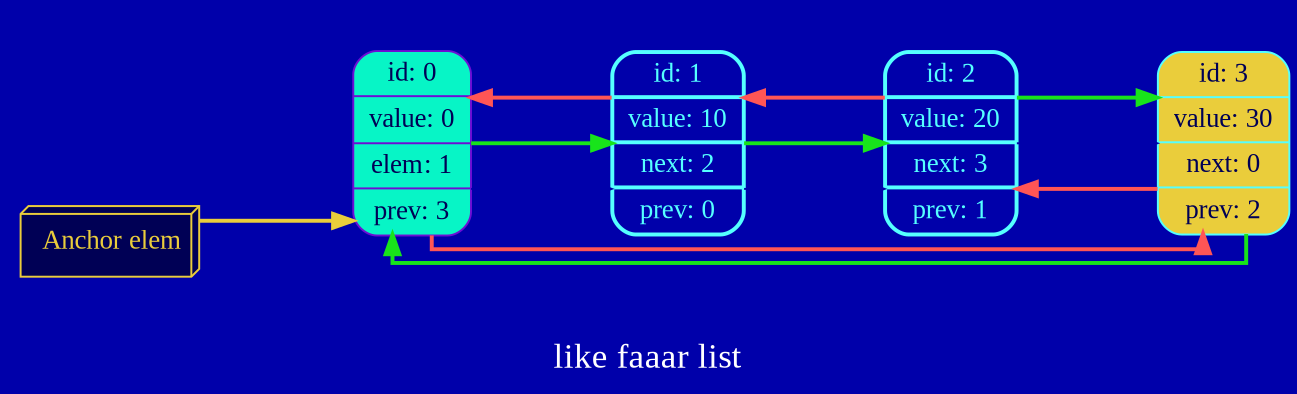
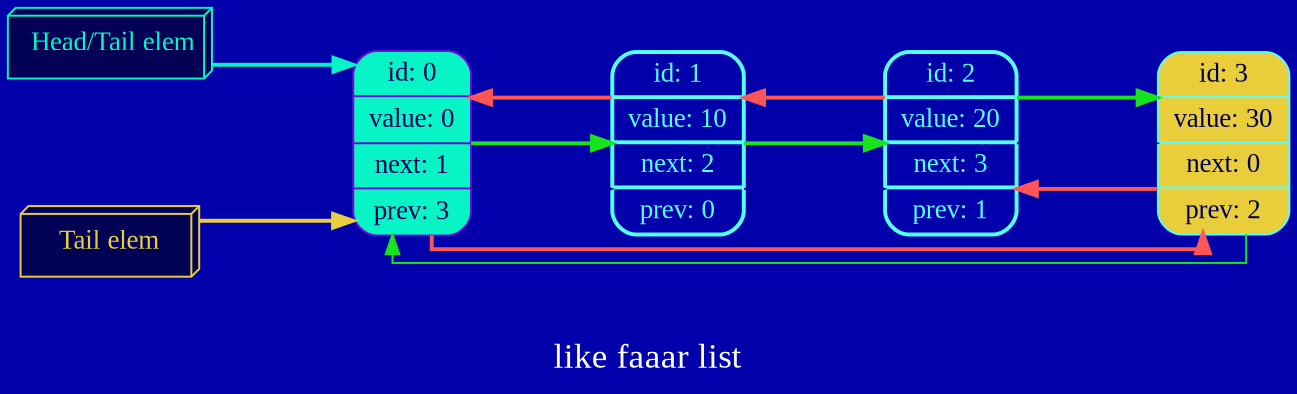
  digraph {
    bgcolor="#0000aa"
    fontcolor=white
    fontname="Liberation Serif"
    fontsize=18
    label="like faaar list"
    nodesep=0.9
    rankdir=LR
    ranksep=1.0
    splines=ortho
    style=rounded
    node [color="#55ffff" fillcolor="#0000aa" fontcolor="#000055" fontname="Liberation Serif" shape=Mrecord style=filled]
    edge [color="#18e41b" fontname="Liberation Serif" weight=0 style=bold]
-   n1 [color="#6d0dd4" fillcolor="#07f5c6" label=" {id: 0} | {value: 0} | {elem: 1} | {prev: 3}"]
+   n1 [color="#6d0dd4" fillcolor="#07f5c6" label=" {id: 0} | {value: 0} | {next: 1} | {prev: 3}"]
    n2 [fontcolor="#55ffff" label=" {id: 1} | {value: 10} | {next: 2} | {prev: 0}" style=bold]
    n3 [fillcolor="#eacd3b" label=" {id: 3} | {value: 30} | {next: 0} | {prev: 2}"]
    n4 [fontcolor="#55ffff" label=" {id: 2} | {value: 20} | {next: 3} | {prev: 1}" style=bold]
-   n6 [color="#eacd3b" fillcolor="#000055" fontcolor="#eacd3b" label=" Anchor elem" shape=box3d]
+   n5 [color="#07f5c6" fillcolor="#000055" fontcolor="#07f5c6" label=" Head/Tail elem" shape=box3d]
+   n6 [color="#eacd3b" fillcolor="#000055" fontcolor="#eacd3b" label="Tail elem" shape=box3d]
    n1 -> n2 [color="#0000aa" weight=1000 style=""]
    n1 -> n2
    n1 -> n3 [color="#ff5555" constraint=false]
    n2 -> n1 [color="#ff5555" constraint=false]
    n2 -> n4 [color="#0000aa" weight=1000 style=""]
    n2 -> n4
-   n3 -> n1
+   n3 -> n1 [style=solid]
    n3 -> n4 [color="#ff5555" constraint=false]
    n4 -> n2 [color="#ff5555" constraint=false]
    n4 -> n3 [color="#0000aa" weight=1000 style=""]
    n4 -> n3
+   n5 -> n1 [color="#07f5c6"]
    n6 -> n1 [color="#eacd3b"]
  }
